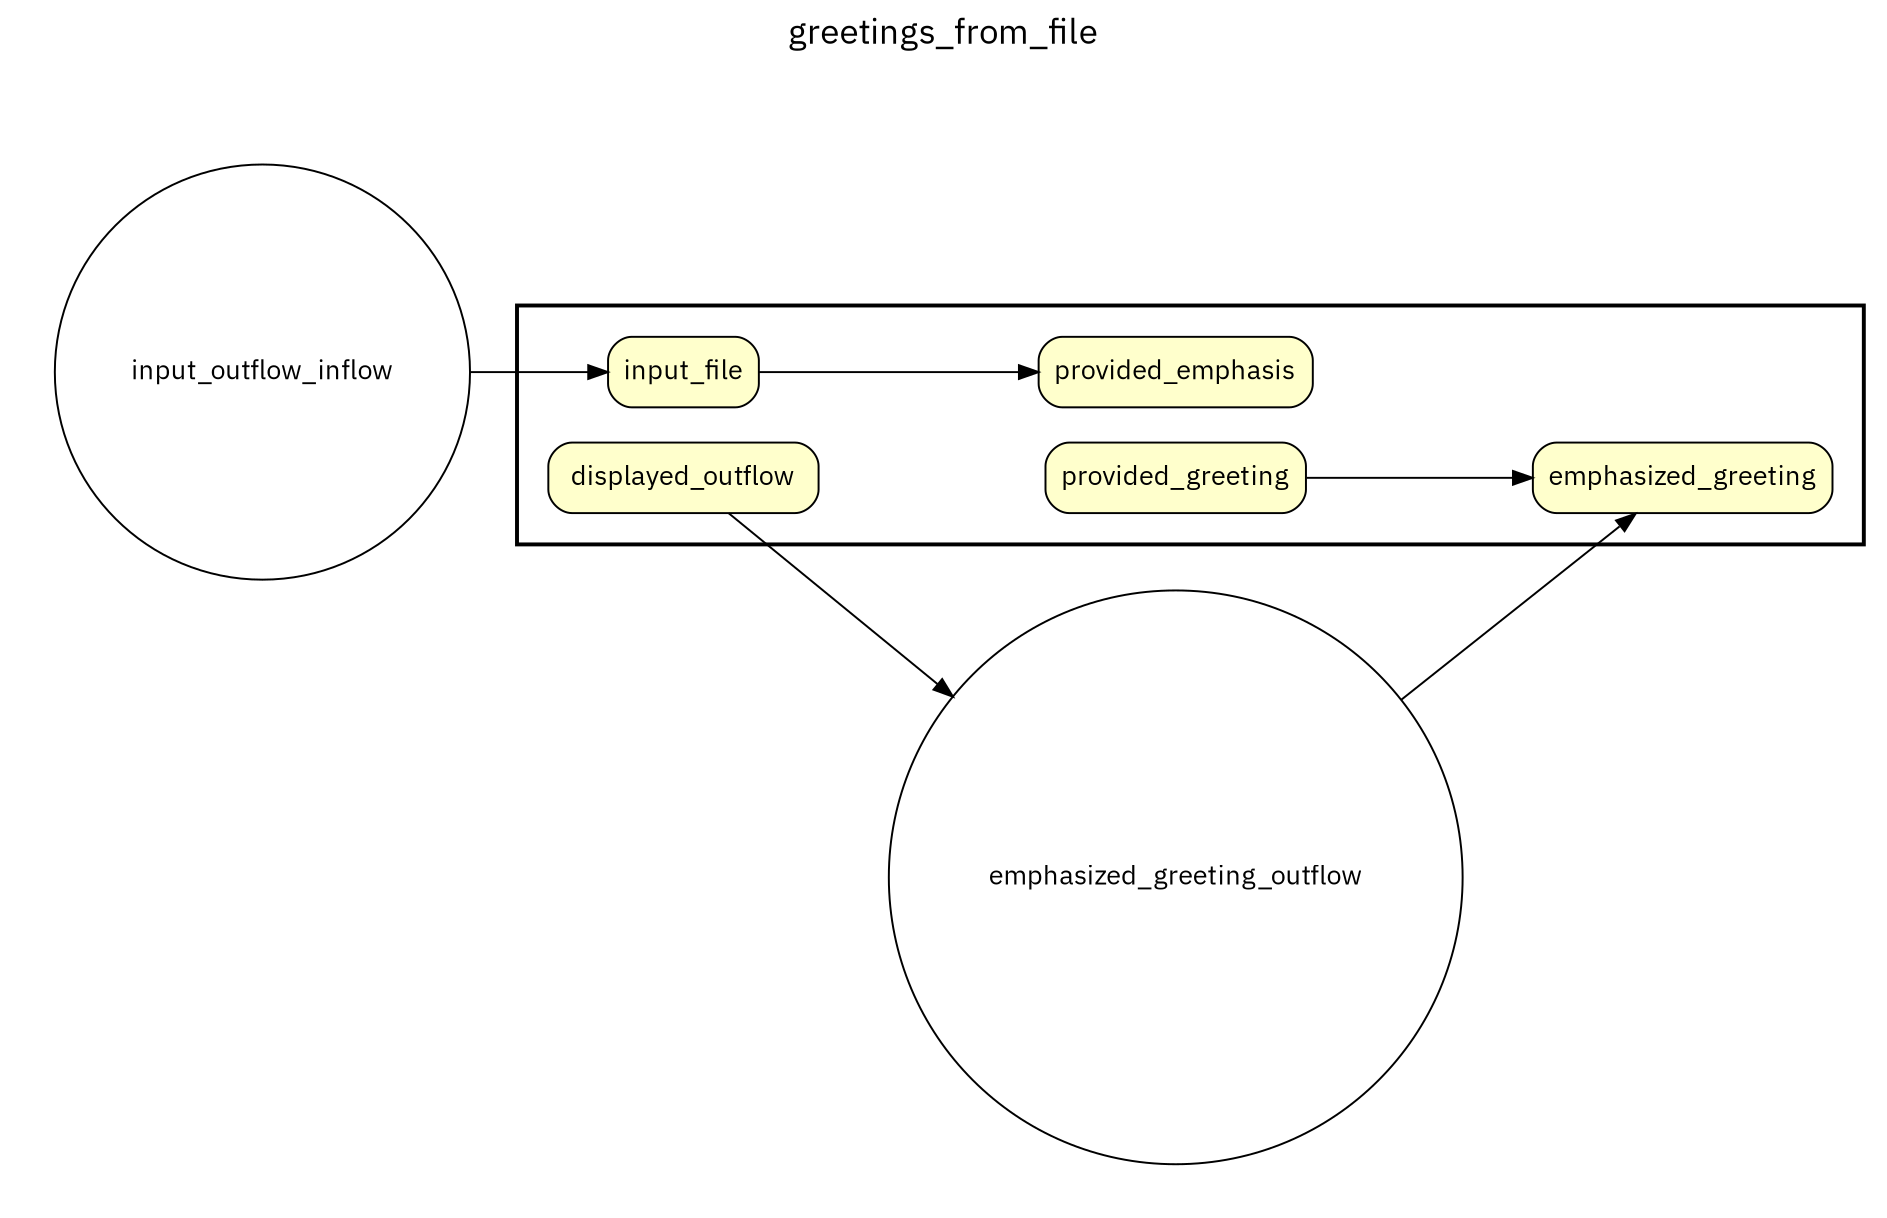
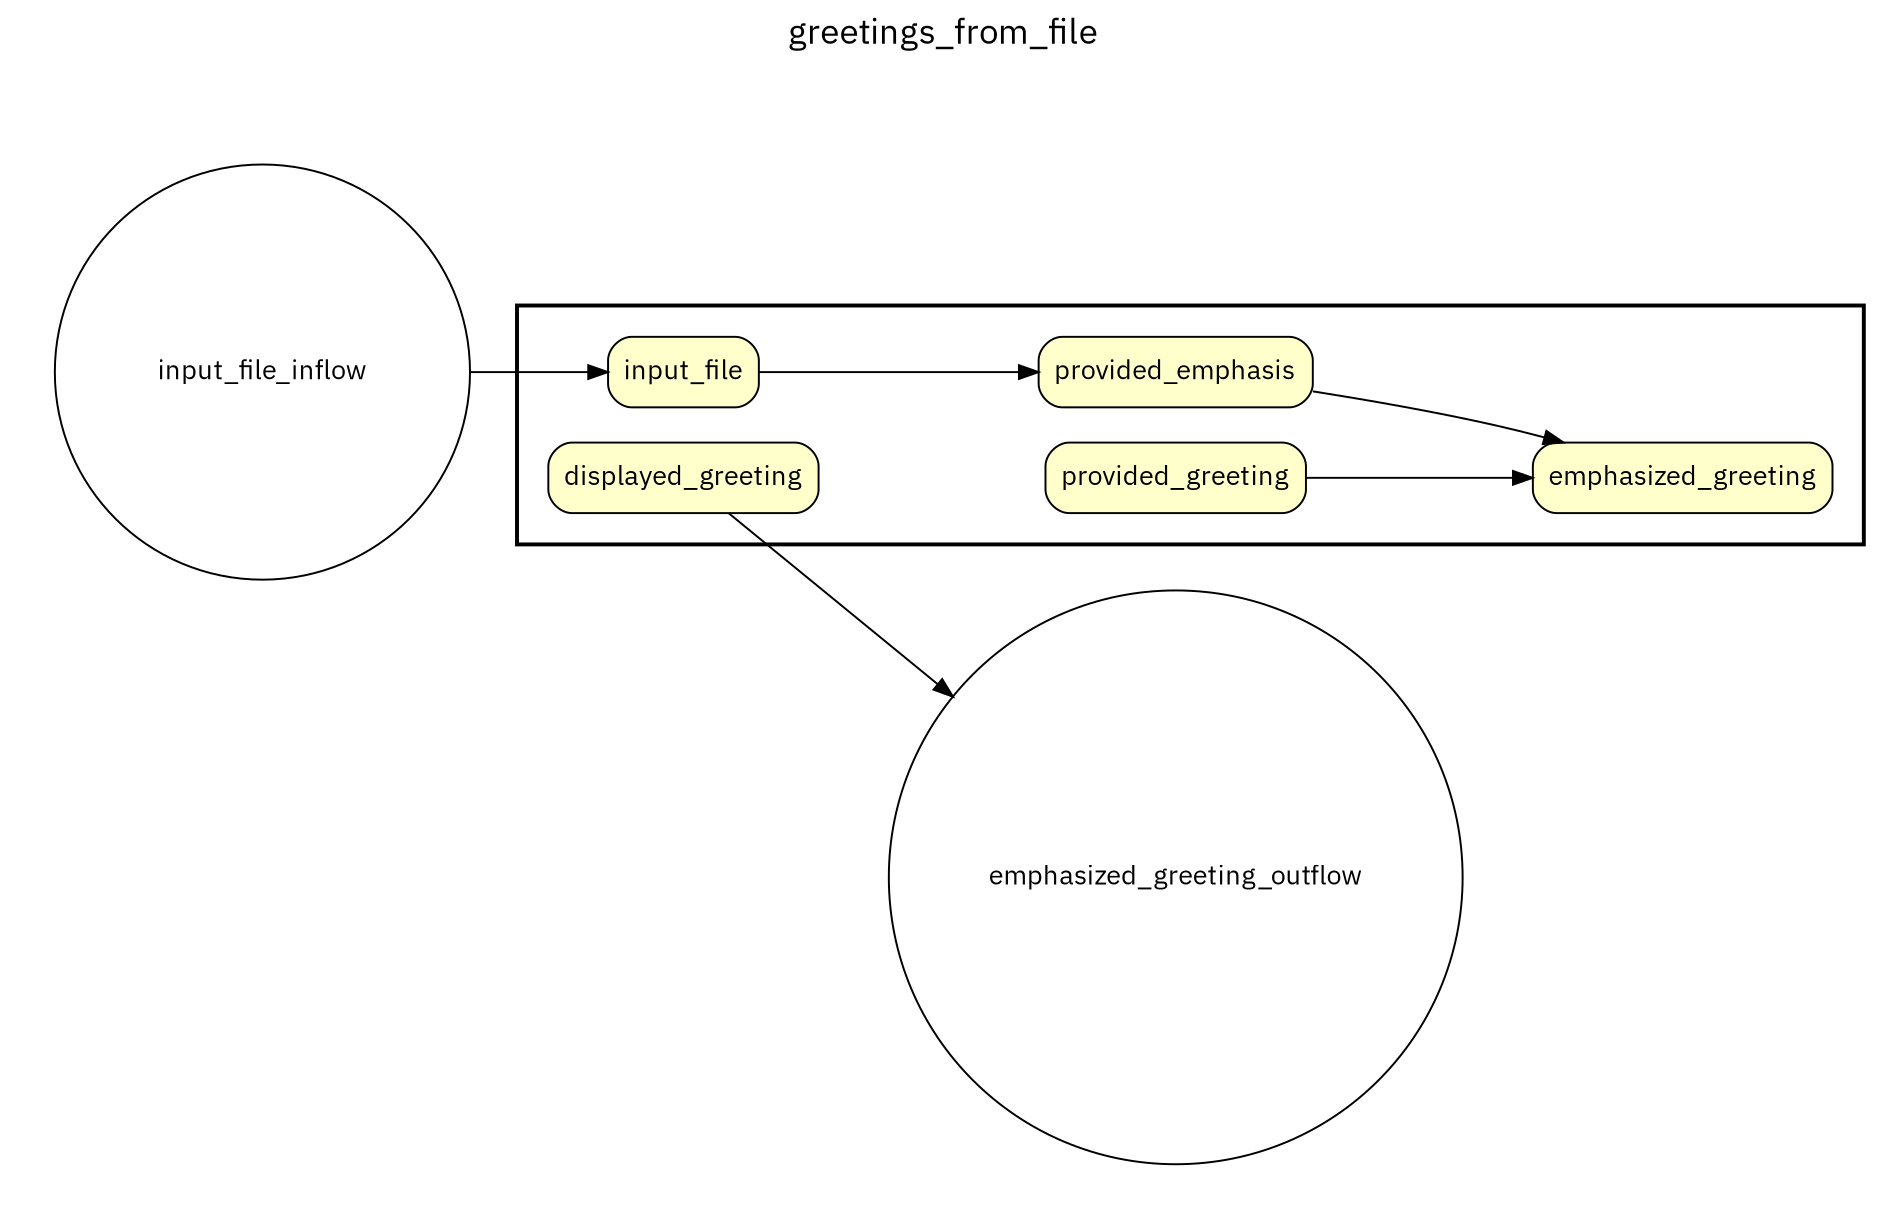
  digraph {
    fontname="IBM Plex Sans"
    fontsize=18
    label=greetings_from_file
    labelloc=t
    rankdir=LR
    node [fillcolor="#FFFFCC" fontname="IBM Plex Sans" peripheries=1 shape=box style="rounded,filled"]
    edge [fontname="IBM Plex Sans"]
    input_file
    provided_greeting
    provided_emphasis
    emphasized_greeting
-   displayed_greeting [label=displayed_outflow]
-   input_file_inflow [fillcolor="#FFFFFF" shape=circle width=0.2 label=input_outflow_inflow style=""]
+   displayed_greeting
+   input_file_inflow [fillcolor="#FFFFFF" shape=circle width=0.2 style=""]
    n7 [fillcolor="#FFFFFF" label=emphasized_greeting_outflow shape=circle width=0.2 style=""]
    subgraph cluster_1 {
      color=black
      label=""
      penwidth=2
      subgraph cluster_2 {
        color=white
        label=""
        penwidth=2
        input_file
        provided_greeting
        provided_emphasis
        emphasized_greeting
        displayed_greeting
      }
    }
    subgraph cluster_3 {
      color=white
      label=""
      penwidth=2
      subgraph cluster_4 {
        color=white
        label=""
        penwidth=2
        input_file_inflow
      }
    }
    subgraph cluster_5 {
      color=white
      label=""
      penwidth=2
      subgraph cluster_6 {
        color=white
        label=""
        penwidth=2
        n7
      }
    }
    input_file -> provided_emphasis
    provided_greeting -> emphasized_greeting
-   n7 -> emphasized_greeting
+   provided_emphasis -> emphasized_greeting
    displayed_greeting -> n7
    input_file_inflow -> input_file
  }
